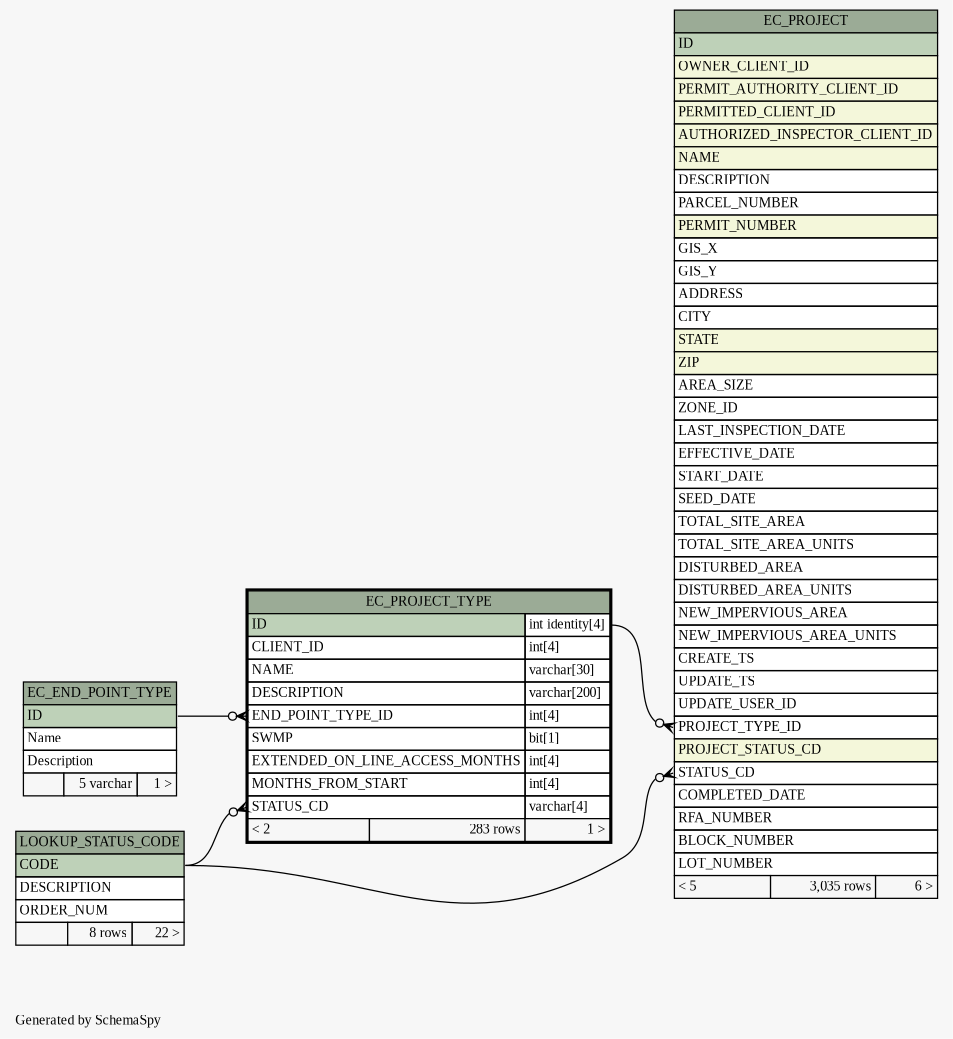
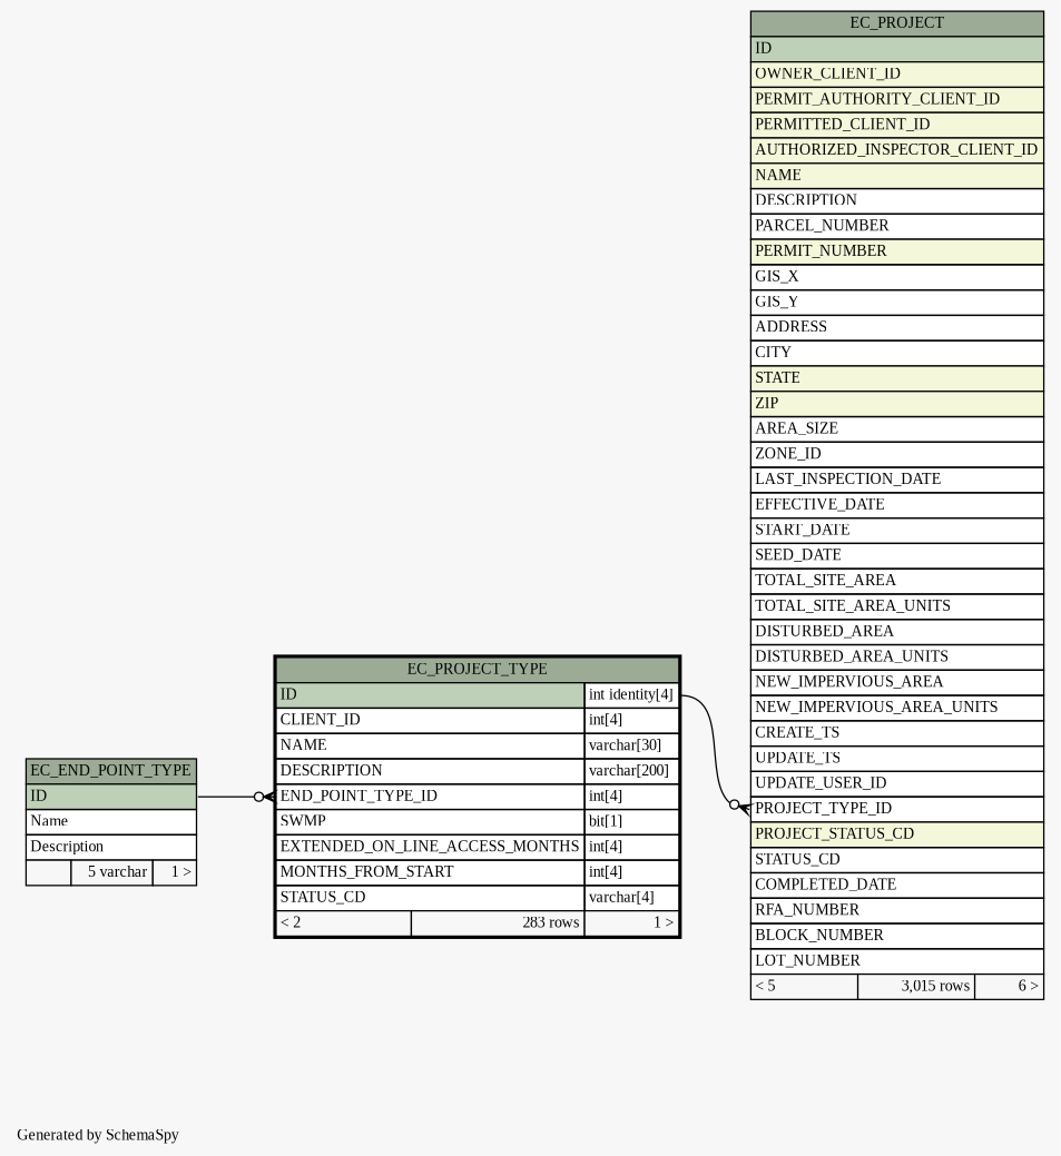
  digraph {
    bgcolor="#f7f7f7"
    fontname="Liberation Serif"
    fontsize=11
    label="\nGenerated by SchemaSpy"
    labeljust=l
    nodesep=0.18
    rankdir=RL
    ranksep=0.46
    node [fontname="Liberation Serif" fontsize=11 shape=plaintext]
    edge [arrowhead=none arrowsize=0.8 arrowtail=crowodot dir=back fontname="Liberation Serif" headport="CODE:e" tailport="STATUS_CD:w"]
-   n1 [label=<     <TABLE BORDER="0" CELLBORDER="1" CELLSPACING="0" BGCOLOR="#ffffff">       <TR><TD COLSPAN="3" BGCOLOR="#9bab96" ALIGN="CENTER">EC_PROJECT</TD></TR>       <TR><TD PORT="ID" COLSPAN="3" BGCOLOR="#bed1b8" ALIGN="LEFT">ID</TD></TR>       <TR><TD PORT="OWNER_CLIENT_ID" COLSPAN="3" BGCOLOR="#f4f7da" ALIGN="LEFT">OWNER_CLIENT_ID</TD></TR>       <TR><TD PORT="PERMIT_AUTHORITY_CLIENT_ID" COLSPAN="3" BGCOLOR="#f4f7da" ALIGN="LEFT">PERMIT_AUTHORITY_CLIENT_ID</TD></TR>       <TR><TD PORT="PERMITTED_CLIENT_ID" COLSPAN="3" BGCOLOR="#f4f7da" ALIGN="LEFT">PERMITTED_CLIENT_ID</TD></TR>       <TR><TD PORT="AUTHORIZED_INSPECTOR_CLIENT_ID" COLSPAN="3" BGCOLOR="#f4f7da" ALIGN="LEFT">AUTHORIZED_INSPECTOR_CLIENT_ID</TD></TR>       <TR><TD PORT="NAME" COLSPAN="3" BGCOLOR="#f4f7da" ALIGN="LEFT">NAME</TD></TR>       <TR><TD PORT="DESCRIPTION" COLSPAN="3" ALIGN="LEFT">DESCRIPTION</TD></TR>       <TR><TD PORT="PARCEL_NUMBER" COLSPAN="3" ALIGN="LEFT">PARCEL_NUMBER</TD></TR>       <TR><TD PORT="PERMIT_NUMBER" COLSPAN="3" BGCOLOR="#f4f7da" ALIGN="LEFT">PERMIT_NUMBER</TD></TR>       <TR><TD PORT="GIS_X" COLSPAN="3" ALIGN="LEFT">GIS_X</TD></TR>       <TR><TD PORT="GIS_Y" COLSPAN="3" ALIGN="LEFT">GIS_Y</TD></TR>       <TR><TD PORT="ADDRESS" COLSPAN="3" ALIGN="LEFT">ADDRESS</TD></TR>       <TR><TD PORT="CITY" COLSPAN="3" ALIGN="LEFT">CITY</TD></TR>       <TR><TD PORT="STATE" COLSPAN="3" BGCOLOR="#f4f7da" ALIGN="LEFT">STATE</TD></TR>       <TR><TD PORT="ZIP" COLSPAN="3" BGCOLOR="#f4f7da" ALIGN="LEFT">ZIP</TD></TR>       <TR><TD PORT="AREA_SIZE" COLSPAN="3" ALIGN="LEFT">AREA_SIZE</TD></TR>       <TR><TD PORT="ZONE_ID" COLSPAN="3" ALIGN="LEFT">ZONE_ID</TD></TR>       <TR><TD PORT="LAST_INSPECTION_DATE" COLSPAN="3" ALIGN="LEFT">LAST_INSPECTION_DATE</TD></TR>       <TR><TD PORT="EFFECTIVE_DATE" COLSPAN="3" ALIGN="LEFT">EFFECTIVE_DATE</TD></TR>       <TR><TD PORT="START_DATE" COLSPAN="3" ALIGN="LEFT">START_DATE</TD></TR>       <TR><TD PORT="SEED_DATE" COLSPAN="3" ALIGN="LEFT">SEED_DATE</TD></TR>       <TR><TD PORT="TOTAL_SITE_AREA" COLSPAN="3" ALIGN="LEFT">TOTAL_SITE_AREA</TD></TR>       <TR><TD PORT="TOTAL_SITE_AREA_UNITS" COLSPAN="3" ALIGN="LEFT">TOTAL_SITE_AREA_UNITS</TD></TR>       <TR><TD PORT="DISTURBED_AREA" COLSPAN="3" ALIGN="LEFT">DISTURBED_AREA</TD></TR>       <TR><TD PORT="DISTURBED_AREA_UNITS" COLSPAN="3" ALIGN="LEFT">DISTURBED_AREA_UNITS</TD></TR>       <TR><TD PORT="NEW_IMPERVIOUS_AREA" COLSPAN="3" ALIGN="LEFT">NEW_IMPERVIOUS_AREA</TD></TR>       <TR><TD PORT="NEW_IMPERVIOUS_AREA_UNITS" COLSPAN="3" ALIGN="LEFT">NEW_IMPERVIOUS_AREA_UNITS</TD></TR>       <TR><TD PORT="CREATE_TS" COLSPAN="3" ALIGN="LEFT">CREATE_TS</TD></TR>       <TR><TD PORT="UPDATE_TS" COLSPAN="3" ALIGN="LEFT">UPDATE_TS</TD></TR>       <TR><TD PORT="UPDATE_USER_ID" COLSPAN="3" ALIGN="LEFT">UPDATE_USER_ID</TD></TR>       <TR><TD PORT="PROJECT_TYPE_ID" COLSPAN="3" ALIGN="LEFT">PROJECT_TYPE_ID</TD></TR>       <TR><TD PORT="PROJECT_STATUS_CD" COLSPAN="3" BGCOLOR="#f4f7da" ALIGN="LEFT">PROJECT_STATUS_CD</TD></TR>       <TR><TD PORT="STATUS_CD" COLSPAN="3" ALIGN="LEFT">STATUS_CD</TD></TR>       <TR><TD PORT="COMPLETED_DATE" COLSPAN="3" ALIGN="LEFT">COMPLETED_DATE</TD></TR>       <TR><TD PORT="RFA_NUMBER" COLSPAN="3" ALIGN="LEFT">RFA_NUMBER</TD></TR>       <TR><TD PORT="BLOCK_NUMBER" COLSPAN="3" ALIGN="LEFT">BLOCK_NUMBER</TD></TR>       <TR><TD PORT="LOT_NUMBER" COLSPAN="3" ALIGN="LEFT">LOT_NUMBER</TD></TR>       <TR><TD ALIGN="LEFT" BGCOLOR="#f7f7f7">&lt; 5</TD><TD ALIGN="RIGHT" BGCOLOR="#f7f7f7">3,035 rows</TD><TD ALIGN="RIGHT" BGCOLOR="#f7f7f7">6 &gt;</TD></TR>     </TABLE>>]
+   n1 [label=<     <TABLE BORDER="0" CELLBORDER="1" CELLSPACING="0" BGCOLOR="#ffffff">       <TR><TD COLSPAN="3" BGCOLOR="#9bab96" ALIGN="CENTER">EC_PROJECT</TD></TR>       <TR><TD PORT="ID" COLSPAN="3" BGCOLOR="#bed1b8" ALIGN="LEFT">ID</TD></TR>       <TR><TD PORT="OWNER_CLIENT_ID" COLSPAN="3" BGCOLOR="#f4f7da" ALIGN="LEFT">OWNER_CLIENT_ID</TD></TR>       <TR><TD PORT="PERMIT_AUTHORITY_CLIENT_ID" COLSPAN="3" BGCOLOR="#f4f7da" ALIGN="LEFT">PERMIT_AUTHORITY_CLIENT_ID</TD></TR>       <TR><TD PORT="PERMITTED_CLIENT_ID" COLSPAN="3" BGCOLOR="#f4f7da" ALIGN="LEFT">PERMITTED_CLIENT_ID</TD></TR>       <TR><TD PORT="AUTHORIZED_INSPECTOR_CLIENT_ID" COLSPAN="3" BGCOLOR="#f4f7da" ALIGN="LEFT">AUTHORIZED_INSPECTOR_CLIENT_ID</TD></TR>       <TR><TD PORT="NAME" COLSPAN="3" BGCOLOR="#f4f7da" ALIGN="LEFT">NAME</TD></TR>       <TR><TD PORT="DESCRIPTION" COLSPAN="3" ALIGN="LEFT">DESCRIPTION</TD></TR>       <TR><TD PORT="PARCEL_NUMBER" COLSPAN="3" ALIGN="LEFT">PARCEL_NUMBER</TD></TR>       <TR><TD PORT="PERMIT_NUMBER" COLSPAN="3" BGCOLOR="#f4f7da" ALIGN="LEFT">PERMIT_NUMBER</TD></TR>       <TR><TD PORT="GIS_X" COLSPAN="3" ALIGN="LEFT">GIS_X</TD></TR>       <TR><TD PORT="GIS_Y" COLSPAN="3" ALIGN="LEFT">GIS_Y</TD></TR>       <TR><TD PORT="ADDRESS" COLSPAN="3" ALIGN="LEFT">ADDRESS</TD></TR>       <TR><TD PORT="CITY" COLSPAN="3" ALIGN="LEFT">CITY</TD></TR>       <TR><TD PORT="STATE" COLSPAN="3" BGCOLOR="#f4f7da" ALIGN="LEFT">STATE</TD></TR>       <TR><TD PORT="ZIP" COLSPAN="3" BGCOLOR="#f4f7da" ALIGN="LEFT">ZIP</TD></TR>       <TR><TD PORT="AREA_SIZE" COLSPAN="3" ALIGN="LEFT">AREA_SIZE</TD></TR>       <TR><TD PORT="ZONE_ID" COLSPAN="3" ALIGN="LEFT">ZONE_ID</TD></TR>       <TR><TD PORT="LAST_INSPECTION_DATE" COLSPAN="3" ALIGN="LEFT">LAST_INSPECTION_DATE</TD></TR>       <TR><TD PORT="EFFECTIVE_DATE" COLSPAN="3" ALIGN="LEFT">EFFECTIVE_DATE</TD></TR>       <TR><TD PORT="START_DATE" COLSPAN="3" ALIGN="LEFT">START_DATE</TD></TR>       <TR><TD PORT="SEED_DATE" COLSPAN="3" ALIGN="LEFT">SEED_DATE</TD></TR>       <TR><TD PORT="TOTAL_SITE_AREA" COLSPAN="3" ALIGN="LEFT">TOTAL_SITE_AREA</TD></TR>       <TR><TD PORT="TOTAL_SITE_AREA_UNITS" COLSPAN="3" ALIGN="LEFT">TOTAL_SITE_AREA_UNITS</TD></TR>       <TR><TD PORT="DISTURBED_AREA" COLSPAN="3" ALIGN="LEFT">DISTURBED_AREA</TD></TR>       <TR><TD PORT="DISTURBED_AREA_UNITS" COLSPAN="3" ALIGN="LEFT">DISTURBED_AREA_UNITS</TD></TR>       <TR><TD PORT="NEW_IMPERVIOUS_AREA" COLSPAN="3" ALIGN="LEFT">NEW_IMPERVIOUS_AREA</TD></TR>       <TR><TD PORT="NEW_IMPERVIOUS_AREA_UNITS" COLSPAN="3" ALIGN="LEFT">NEW_IMPERVIOUS_AREA_UNITS</TD></TR>       <TR><TD PORT="CREATE_TS" COLSPAN="3" ALIGN="LEFT">CREATE_TS</TD></TR>       <TR><TD PORT="UPDATE_TS" COLSPAN="3" ALIGN="LEFT">UPDATE_TS</TD></TR>       <TR><TD PORT="UPDATE_USER_ID" COLSPAN="3" ALIGN="LEFT">UPDATE_USER_ID</TD></TR>       <TR><TD PORT="PROJECT_TYPE_ID" COLSPAN="3" ALIGN="LEFT">PROJECT_TYPE_ID</TD></TR>       <TR><TD PORT="PROJECT_STATUS_CD" COLSPAN="3" BGCOLOR="#f4f7da" ALIGN="LEFT">PROJECT_STATUS_CD</TD></TR>       <TR><TD PORT="STATUS_CD" COLSPAN="3" ALIGN="LEFT">STATUS_CD</TD></TR>       <TR><TD PORT="COMPLETED_DATE" COLSPAN="3" ALIGN="LEFT">COMPLETED_DATE</TD></TR>       <TR><TD PORT="RFA_NUMBER" COLSPAN="3" ALIGN="LEFT">RFA_NUMBER</TD></TR>       <TR><TD PORT="BLOCK_NUMBER" COLSPAN="3" ALIGN="LEFT">BLOCK_NUMBER</TD></TR>       <TR><TD PORT="LOT_NUMBER" COLSPAN="3" ALIGN="LEFT">LOT_NUMBER</TD></TR>       <TR><TD ALIGN="LEFT" BGCOLOR="#f7f7f7">&lt; 5</TD><TD ALIGN="RIGHT" BGCOLOR="#f7f7f7">3,015 rows</TD><TD ALIGN="RIGHT" BGCOLOR="#f7f7f7">6 &gt;</TD></TR>     </TABLE>>]
    n2 [label=<     <TABLE BORDER="2" CELLBORDER="1" CELLSPACING="0" BGCOLOR="#ffffff">       <TR><TD COLSPAN="3" BGCOLOR="#9bab96" ALIGN="CENTER">EC_PROJECT_TYPE</TD></TR>       <TR><TD PORT="ID" COLSPAN="2" BGCOLOR="#bed1b8" ALIGN="LEFT">ID</TD><TD PORT="ID.type" ALIGN="LEFT">int identity[4]</TD></TR>       <TR><TD PORT="CLIENT_ID" COLSPAN="2" ALIGN="LEFT">CLIENT_ID</TD><TD PORT="CLIENT_ID.type" ALIGN="LEFT">int[4]</TD></TR>       <TR><TD PORT="NAME" COLSPAN="2" ALIGN="LEFT">NAME</TD><TD PORT="NAME.type" ALIGN="LEFT">varchar[30]</TD></TR>       <TR><TD PORT="DESCRIPTION" COLSPAN="2" ALIGN="LEFT">DESCRIPTION</TD><TD PORT="DESCRIPTION.type" ALIGN="LEFT">varchar[200]</TD></TR>       <TR><TD PORT="END_POINT_TYPE_ID" COLSPAN="2" ALIGN="LEFT">END_POINT_TYPE_ID</TD><TD PORT="END_POINT_TYPE_ID.type" ALIGN="LEFT">int[4]</TD></TR>       <TR><TD PORT="SWMP" COLSPAN="2" ALIGN="LEFT">SWMP</TD><TD PORT="SWMP.type" ALIGN="LEFT">bit[1]</TD></TR>       <TR><TD PORT="EXTENDED_ON_LINE_ACCESS_MONTHS" COLSPAN="2" ALIGN="LEFT">EXTENDED_ON_LINE_ACCESS_MONTHS</TD><TD PORT="EXTENDED_ON_LINE_ACCESS_MONTHS.type" ALIGN="LEFT">int[4]</TD></TR>       <TR><TD PORT="MONTHS_FROM_START" COLSPAN="2" ALIGN="LEFT">MONTHS_FROM_START</TD><TD PORT="MONTHS_FROM_START.type" ALIGN="LEFT">int[4]</TD></TR>       <TR><TD PORT="STATUS_CD" COLSPAN="2" ALIGN="LEFT">STATUS_CD</TD><TD PORT="STATUS_CD.type" ALIGN="LEFT">varchar[4]</TD></TR>       <TR><TD ALIGN="LEFT" BGCOLOR="#f7f7f7">&lt; 2</TD><TD ALIGN="RIGHT" BGCOLOR="#f7f7f7">283 rows</TD><TD ALIGN="RIGHT" BGCOLOR="#f7f7f7">1 &gt;</TD></TR>     </TABLE>>]
-   n3 [label=<     <TABLE BORDER="0" CELLBORDER="1" CELLSPACING="0" BGCOLOR="#ffffff">       <TR><TD COLSPAN="3" BGCOLOR="#9bab96" ALIGN="CENTER">LOOKUP_STATUS_CODE</TD></TR>       <TR><TD PORT="CODE" COLSPAN="3" BGCOLOR="#bed1b8" ALIGN="LEFT">CODE</TD></TR>       <TR><TD PORT="DESCRIPTION" COLSPAN="3" ALIGN="LEFT">DESCRIPTION</TD></TR>       <TR><TD PORT="ORDER_NUM" COLSPAN="3" ALIGN="LEFT">ORDER_NUM</TD></TR>       <TR><TD ALIGN="LEFT" BGCOLOR="#f7f7f7">  </TD><TD ALIGN="RIGHT" BGCOLOR="#f7f7f7">8 rows</TD><TD ALIGN="RIGHT" BGCOLOR="#f7f7f7">22 &gt;</TD></TR>     </TABLE>>]
    n4 [label=<     <TABLE BORDER="0" CELLBORDER="1" CELLSPACING="0" BGCOLOR="#ffffff">       <TR><TD COLSPAN="3" BGCOLOR="#9bab96" ALIGN="CENTER">EC_END_POINT_TYPE</TD></TR>       <TR><TD PORT="ID" COLSPAN="3" BGCOLOR="#bed1b8" ALIGN="LEFT">ID</TD></TR>       <TR><TD PORT="Name" COLSPAN="3" ALIGN="LEFT">Name</TD></TR>       <TR><TD PORT="Description" COLSPAN="3" ALIGN="LEFT">Description</TD></TR>       <TR><TD ALIGN="LEFT" BGCOLOR="#f7f7f7">  </TD><TD ALIGN="RIGHT" BGCOLOR="#f7f7f7">5 varchar</TD><TD ALIGN="RIGHT" BGCOLOR="#f7f7f7">1 &gt;</TD></TR>     </TABLE>>]
    n1 -> n2 [headport="ID.type:e" tailport="PROJECT_TYPE_ID:w"]
-   n1 -> n3
-   n2 -> n3
    n2 -> n4 [headport="ID:e" tailport="END_POINT_TYPE_ID:w"]
  }
